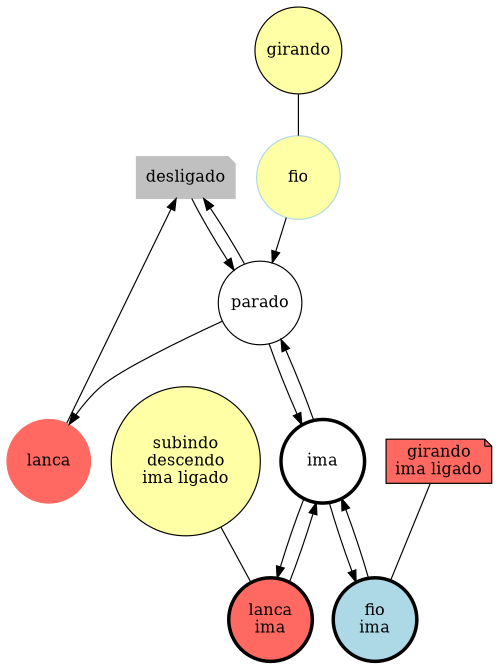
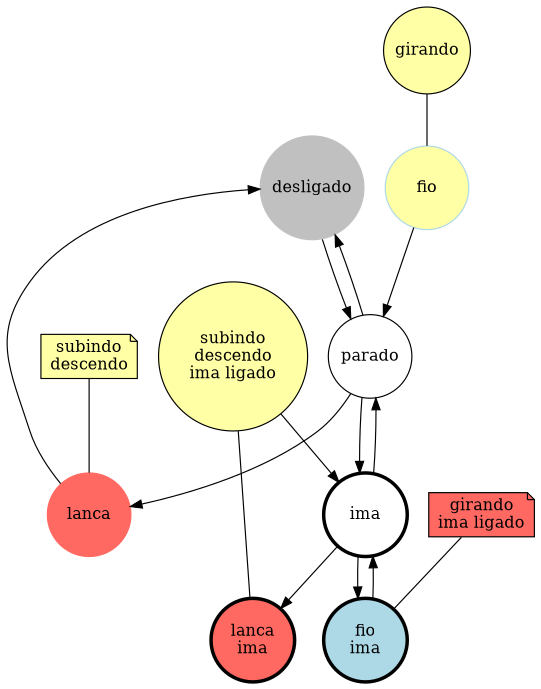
  digraph {
    rankdir=TD
    node [shape=circle style=filled]
-   n1 [color=gray label=desligado shape=note width=1]
+   n1 [color=gray label=desligado width=1]
    n2 [label=parado width=1 style=""]
    n3 [color="#ff6961" label=lanca width=1]
    n4 [label=ima penwidth=3 width=1 style=""]
    n5 [color="#add8e6" fillcolor="#ffffa5" label=fio width=1]
    n6 [fillcolor="#ff6961" label="lanca\nima" penwidth=3 width=1]
    n7 [fillcolor="#add8e6" label="fio\nima" penwidth=3 width=1]
+   n8 [fillcolor="#ffffa5" label="subindo\ndescendo" shape=note width=1]
    n9 [fillcolor="#ffffa5" label=girando width=1]
    n10 [fillcolor="#ffffa5" label="subindo\ndescendo\nima ligado" width=1]
    n11 [fillcolor="#ff6961" label="girando\nima ligado" shape=note width=1]
    n1 -> n2
    n2 -> n1
    n2 -> n3
    n2 -> n4
    n3 -> n1
    n4 -> n2
    n4 -> n6
    n4 -> n7
    n5 -> n2
-   n6 -> n4
+   n10 -> n4
    n7 -> n4
+   n8 -> n3 [dir=none]
    n9 -> n5 [dir=none]
    n10 -> n6 [dir=none]
    n11 -> n7 [dir=none]
  }
